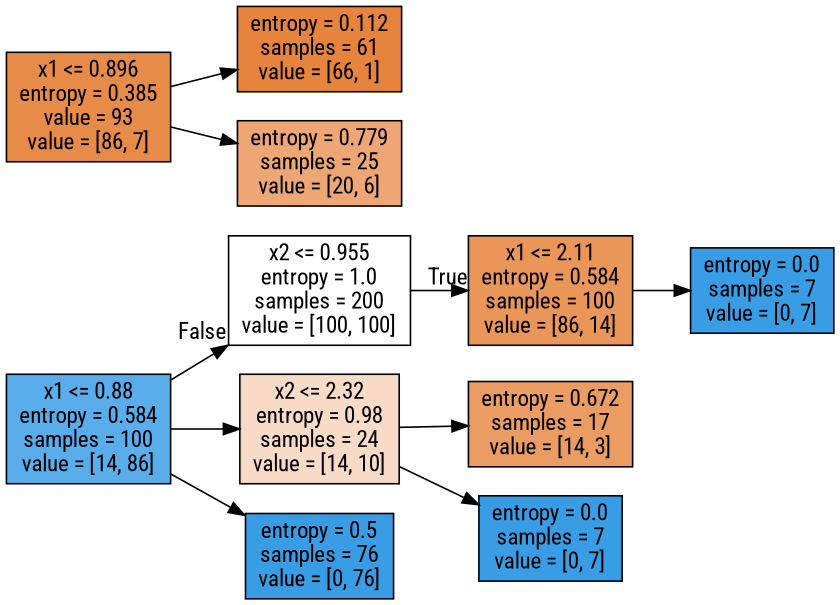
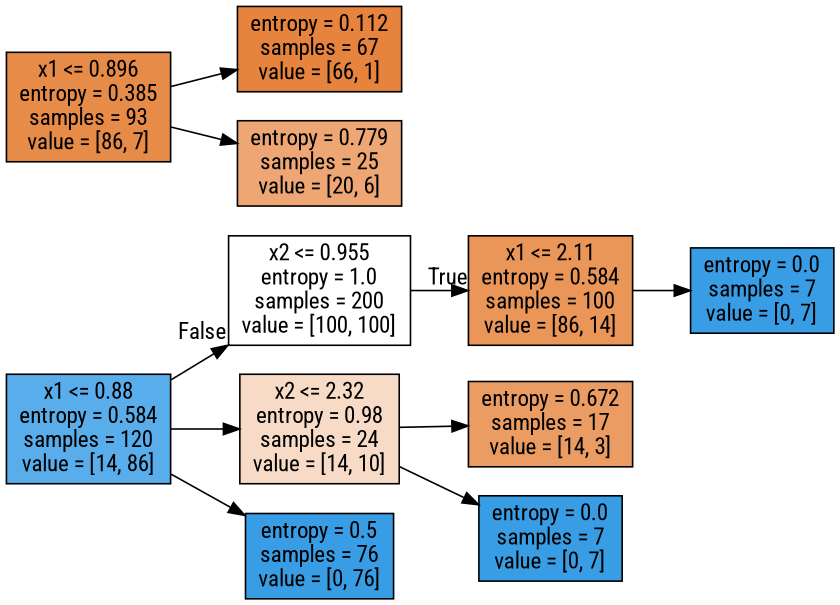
  digraph {
    fontname="Roboto Condensed"
    rankdir=LR
    node [color=black fillcolor="#399de5ff" fontname="Roboto Condensed" shape=box style=filled]
    edge [fontname="Roboto Condensed"]
    n1 [fillcolor="#e5813900" label="x2 <= 0.955\nentropy = 1.0\nsamples = 200\nvalue = [100, 100]"]
    n2 [fillcolor="#e58139d5" label="x1 <= 2.11\nentropy = 0.584\nsamples = 100\nvalue = [86, 14]"]
    n3 [label="entropy = 0.0\nsamples = 7\nvalue = [0, 7]"]
-   n4 [fillcolor="#399de5d5" label="x1 <= 0.88\nentropy = 0.584\nsamples = 100\nvalue = [14, 86]"]
+   n4 [fillcolor="#399de5d5" label="x1 <= 0.88\nentropy = 0.584\nsamples = 120\nvalue = [14, 86]"]
    n5 [fillcolor="#e5813949" label="x2 <= 2.32\nentropy = 0.98\nsamples = 24\nvalue = [14, 10]"]
    n6 [label="entropy = 0.5\nsamples = 76\nvalue = [0, 76]"]
-   n7 [fillcolor="#e58139ea" label="x1 <= 0.896\nentropy = 0.385\nvalue = 93\nvalue = [86, 7]"]
-   n8 [fillcolor="#e58139fb" label="entropy = 0.112\nsamples = 61\nvalue = [66, 1]"]
+   n7 [fillcolor="#e58139ea" label="x1 <= 0.896\nentropy = 0.385\nsamples = 93\nvalue = [86, 7]"]
+   n8 [fillcolor="#e58139fb" label="entropy = 0.112\nsamples = 67\nvalue = [66, 1]"]
    n9 [fillcolor="#e58139b3" label="entropy = 0.779\nsamples = 25\nvalue = [20, 6]"]
    n10 [fillcolor="#e58139c8" label="entropy = 0.672\nsamples = 17\nvalue = [14, 3]"]
    n11 [label="entropy = 0.0\nsamples = 7\nvalue = [0, 7]"]
    n1 -> n2 [headlabel=True labelangle=45 labeldistance=2.5]
    n2 -> n3
    n4 -> n1 [headlabel=False labelangle=-45 labeldistance=2.5]
    n4 -> n5
    n4 -> n6
    n5 -> n10
    n5 -> n11
    n7 -> n8
    n7 -> n9
  }
